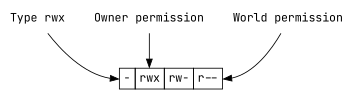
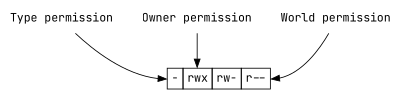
  digraph {
    fontname="JetBrains Mono"
    node [fontname="JetBrains Mono" shape=plaintext]
    edge [fontname="JetBrains Mono"]
    n1 [label=<              <TABLE BORDER="0" CELLBORDER="1" CELLSPACING="0" CELLPADDING="4">                           <TR>              <TD port="f1">-</TD>              <TD port="f2">rwx</TD>              <TD port="f3">rw-</TD>              <TD port="f4">r--</TD>              </TR>              </TABLE>              >]
-   "Type permission" [label="Type rwx"]
+   "Type permission"
    "Owner permission"
    "World permission"
    "Type permission" -> n1 [headport=f1]
    "Owner permission" -> n1 [headport=f2]
    "World permission" -> n1 [headport=f4]
  }
